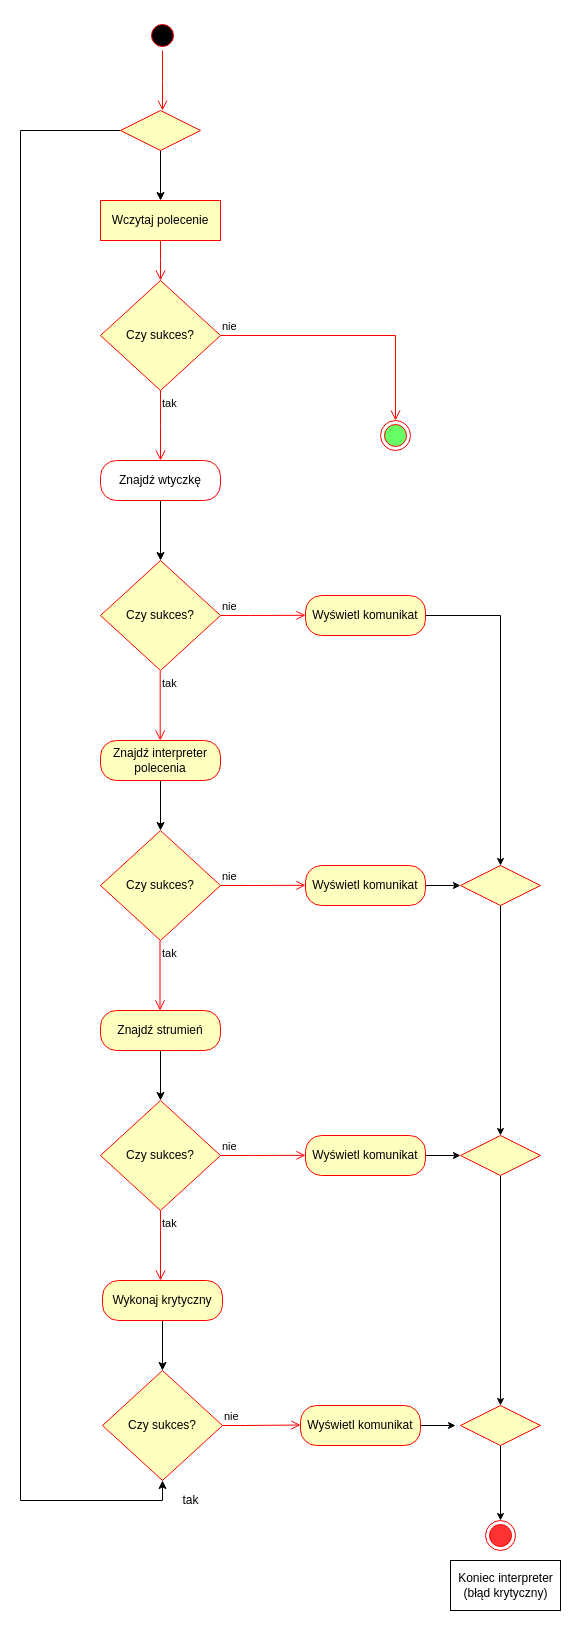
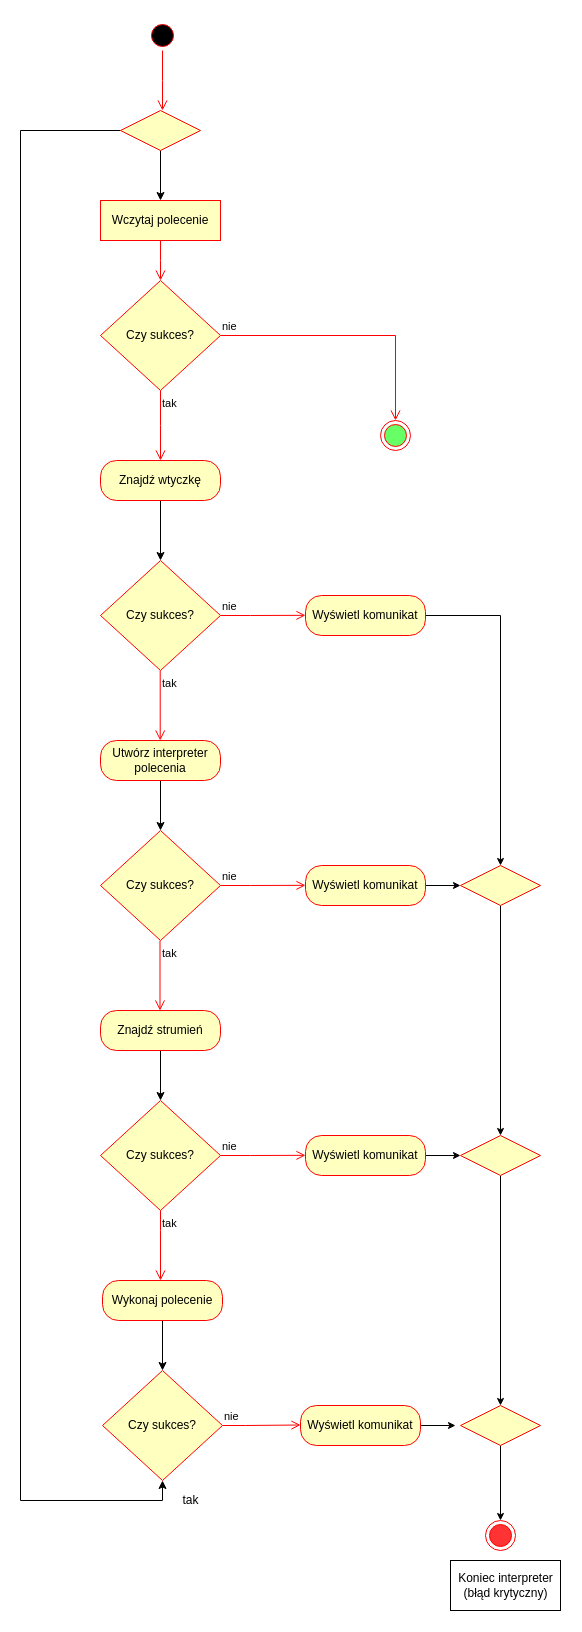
  <mxCell id="0" />
  <mxCell id="1" parent="0" />
  <mxCell id="2" style="edgeStyle=orthogonalEdgeStyle;rounded=0;orthogonalLoop=1;jettySize=auto;html=1;exitX=0.5;exitY=1;exitDx=0;exitDy=0;entryX=0.5;entryY=0;entryDx=0;entryDy=0;" edge="1" parent="1" source="4" target="5"><mxGeometry relative="1" as="geometry" /></mxCell>
  <mxCell id="3" style="edgeStyle=orthogonalEdgeStyle;rounded=0;orthogonalLoop=1;jettySize=auto;html=1;exitX=0;exitY=0.5;exitDx=0;exitDy=0;entryX=0.5;entryY=1;entryDx=0;entryDy=0;" edge="1" parent="1" source="4" target="25"><mxGeometry relative="1" as="geometry"><Array as="points"><mxPoint x="20" y="130" /><mxPoint x="20" y="1500" /><mxPoint x="162" y="1500" /></Array></mxGeometry></mxCell>
  <mxCell id="4" value="" style="rhombus;whiteSpace=wrap;html=1;fillColor=#ffffc0;strokeColor=#ff0000;" vertex="1" parent="1"><mxGeometry x="120" y="110" width="80" height="40" as="geometry" /></mxCell>
  <mxCell id="5" value="Wczytaj polecenie" style="whiteSpace=wrap;html=1;arcSize=40;fontColor=#000000;fillColor=#ffffc0;strokeColor=#ff0000;rounded=0;" vertex="1" parent="1"><mxGeometry x="100" y="200" width="120" height="40" as="geometry" /></mxCell>
  <mxCell id="6" value="" style="edgeStyle=orthogonalEdgeStyle;html=1;verticalAlign=bottom;endArrow=open;endSize=8;strokeColor=#ff0000;rounded=0;" edge="1" parent="1" source="5"><mxGeometry relative="1" as="geometry"><mxPoint x="160" y="280" as="targetPoint" /></mxGeometry></mxCell>
  <mxCell id="7" value="Czy sukces?" style="rhombus;whiteSpace=wrap;html=1;fillColor=#ffffc0;strokeColor=#ff0000;" vertex="1" parent="1"><mxGeometry x="100" y="280" width="120" height="110" as="geometry" /></mxCell>
  <mxCell id="8" value="nie" style="edgeStyle=orthogonalEdgeStyle;html=1;align=left;verticalAlign=bottom;endArrow=open;endSize=8;strokeColor=#ff0000;rounded=0;entryX=0.5;entryY=0;entryDx=0;entryDy=0;" edge="1" parent="1" source="7" target="28"><mxGeometry x="-1" relative="1" as="geometry"><mxPoint x="320" y="335" as="targetPoint" /><Array as="points"><mxPoint x="395" y="335" /></Array></mxGeometry></mxCell>
  <mxCell id="9" value="tak" style="edgeStyle=orthogonalEdgeStyle;html=1;align=left;verticalAlign=top;endArrow=open;endSize=8;strokeColor=#ff0000;rounded=0;" edge="1" parent="1" source="7"><mxGeometry x="-1" relative="1" as="geometry"><mxPoint x="160" y="460" as="targetPoint" /></mxGeometry></mxCell>
  <mxCell id="10" style="edgeStyle=orthogonalEdgeStyle;rounded=0;orthogonalLoop=1;jettySize=auto;html=1;exitX=0.5;exitY=1;exitDx=0;exitDy=0;" edge="1" parent="1" source="11" target="12"><mxGeometry relative="1" as="geometry" /></mxCell>
- <mxCell id="11" value="Znajdź wtyczkę" style="rounded=1;whiteSpace=wrap;html=1;arcSize=40;fontColor=#000000;fillColor=#ffffff;strokeColor=#ff0000;" vertex="1" parent="1"><mxGeometry x="100" y="460" width="120" height="40" as="geometry" /></mxCell>
+ <mxCell id="11" value="Znajdź wtyczkę" style="rounded=1;whiteSpace=wrap;html=1;arcSize=40;fontColor=#000000;fillColor=#ffffc0;strokeColor=#ff0000;" vertex="1" parent="1"><mxGeometry x="100" y="460" width="120" height="40" as="geometry" /></mxCell>
  <mxCell id="12" value="Czy sukces?" style="rhombus;whiteSpace=wrap;html=1;fillColor=#ffffc0;strokeColor=#ff0000;" vertex="1" parent="1"><mxGeometry x="100" y="560" width="120" height="110" as="geometry" /></mxCell>
  <mxCell id="13" value="nie" style="edgeStyle=orthogonalEdgeStyle;html=1;align=left;verticalAlign=bottom;endArrow=open;endSize=7;strokeColor=#ff0000;rounded=0;" edge="1" parent="1"><mxGeometry x="-1" relative="1" as="geometry"><mxPoint x="305" y="614.83" as="targetPoint" /><Array as="points"><mxPoint x="250" y="614.83" /><mxPoint x="250" y="614.83" /></Array><mxPoint x="220" y="615" as="sourcePoint" /></mxGeometry></mxCell>
  <mxCell id="14" value="tak" style="edgeStyle=orthogonalEdgeStyle;html=1;align=left;verticalAlign=top;endArrow=open;endSize=8;strokeColor=#ff0000;rounded=0;" edge="1" parent="1"><mxGeometry x="-1" relative="1" as="geometry"><mxPoint x="159.71" y="740" as="targetPoint" /><mxPoint x="159.71" y="670" as="sourcePoint" /></mxGeometry></mxCell>
  <mxCell id="15" style="edgeStyle=orthogonalEdgeStyle;rounded=0;orthogonalLoop=1;jettySize=auto;html=1;exitX=0.5;exitY=1;exitDx=0;exitDy=0;" edge="1" parent="1" source="16" target="17"><mxGeometry relative="1" as="geometry" /></mxCell>
- <mxCell id="16" value="Znajdź interpreter polecenia" style="rounded=1;whiteSpace=wrap;html=1;arcSize=40;fontColor=#000000;fillColor=#ffffc0;strokeColor=#ff0000;" vertex="1" parent="1"><mxGeometry x="100" y="740" width="120" height="40" as="geometry" /></mxCell>
+ <mxCell id="16" value="Utwórz interpreter polecenia" style="rounded=1;whiteSpace=wrap;html=1;arcSize=40;fontColor=#000000;fillColor=#ffffc0;strokeColor=#ff0000;" vertex="1" parent="1"><mxGeometry x="100" y="740" width="120" height="40" as="geometry" /></mxCell>
  <mxCell id="17" value="Czy sukces?" style="rhombus;whiteSpace=wrap;html=1;fillColor=#ffffc0;strokeColor=#ff0000;" vertex="1" parent="1"><mxGeometry x="100" y="830" width="120" height="110" as="geometry" /></mxCell>
  <mxCell id="18" value="tak" style="edgeStyle=orthogonalEdgeStyle;html=1;align=left;verticalAlign=top;endArrow=open;endSize=8;strokeColor=#ff0000;rounded=0;" edge="1" parent="1"><mxGeometry x="-1" relative="1" as="geometry"><mxPoint x="159.5" y="1010" as="targetPoint" /><mxPoint x="159.5" y="940" as="sourcePoint" /></mxGeometry></mxCell>
  <mxCell id="19" style="edgeStyle=orthogonalEdgeStyle;rounded=0;orthogonalLoop=1;jettySize=auto;html=1;exitX=0.5;exitY=1;exitDx=0;exitDy=0;entryX=0.5;entryY=0;entryDx=0;entryDy=0;" edge="1" parent="1" source="20" target="21"><mxGeometry relative="1" as="geometry" /></mxCell>
  <mxCell id="20" value="Znajdź strumień" style="rounded=1;whiteSpace=wrap;html=1;arcSize=40;fontColor=#000000;fillColor=#ffffc0;strokeColor=#ff0000;" vertex="1" parent="1"><mxGeometry x="100" y="1010" width="120" height="40" as="geometry" /></mxCell>
  <mxCell id="21" value="Czy sukces?" style="rhombus;whiteSpace=wrap;html=1;fillColor=#ffffc0;strokeColor=#ff0000;" vertex="1" parent="1"><mxGeometry x="100" y="1100" width="120" height="110" as="geometry" /></mxCell>
  <mxCell id="22" value="tak" style="edgeStyle=orthogonalEdgeStyle;html=1;align=left;verticalAlign=top;endArrow=open;endSize=8;strokeColor=#ff0000;rounded=0;" edge="1" parent="1"><mxGeometry x="-1" relative="1" as="geometry"><mxPoint x="160" y="1280" as="targetPoint" /><mxPoint x="160" y="1210" as="sourcePoint" /><Array as="points"><mxPoint x="160" y="1230" /><mxPoint x="160" y="1230" /></Array></mxGeometry></mxCell>
  <mxCell id="23" style="edgeStyle=orthogonalEdgeStyle;rounded=0;orthogonalLoop=1;jettySize=auto;html=1;exitX=0.5;exitY=1;exitDx=0;exitDy=0;entryX=0.5;entryY=0;entryDx=0;entryDy=0;" edge="1" parent="1" source="24" target="25"><mxGeometry relative="1" as="geometry" /></mxCell>
- <mxCell id="24" value="Wykonaj krytyczny" style="rounded=1;whiteSpace=wrap;html=1;arcSize=40;fontColor=#000000;fillColor=#ffffc0;strokeColor=#ff0000;" vertex="1" parent="1"><mxGeometry x="102" y="1280" width="120" height="40" as="geometry" /></mxCell>
+ <mxCell id="24" value="Wykonaj polecenie" style="rounded=1;whiteSpace=wrap;html=1;arcSize=40;fontColor=#000000;fillColor=#ffffc0;strokeColor=#ff0000;" vertex="1" parent="1"><mxGeometry x="102" y="1280" width="120" height="40" as="geometry" /></mxCell>
  <mxCell id="25" value="Czy sukces?" style="rhombus;whiteSpace=wrap;html=1;fillColor=#ffffc0;strokeColor=#ff0000;" vertex="1" parent="1"><mxGeometry x="102" y="1370" width="120" height="110" as="geometry" /></mxCell>
  <mxCell id="26" value="tak" style="text;html=1;align=center;verticalAlign=middle;resizable=0;points=[];autosize=1;strokeColor=none;fillColor=none;" vertex="1" parent="1"><mxGeometry x="175" y="1490" width="30" height="20" as="geometry" /></mxCell>
  <mxCell id="27" value="" style="ellipse;html=1;shape=endState;fillColor=#FF3333;strokeColor=#ff0000;" vertex="1" parent="1"><mxGeometry x="485" y="1520" width="30" height="30" as="geometry" /></mxCell>
  <mxCell id="28" value="" style="ellipse;html=1;shape=endState;fillColor=#66FF66;strokeColor=#ff0000;" vertex="1" parent="1"><mxGeometry x="380" y="420" width="30" height="30" as="geometry" /></mxCell>
  <mxCell id="29" value="&lt;div&gt;Koniec interpreter&lt;/div&gt;&lt;div&gt; (błąd krytyczny)&lt;/div&gt;" style="html=1;fillColor=#FFFFFF;" vertex="1" parent="1"><mxGeometry x="450" y="1560" width="110" height="50" as="geometry" /></mxCell>
  <mxCell id="30" value="" style="ellipse;html=1;shape=startState;fillColor=#000000;strokeColor=#ff0000;" vertex="1" parent="1"><mxGeometry x="147" y="20" width="30" height="30" as="geometry" /></mxCell>
  <mxCell id="31" value="" style="edgeStyle=orthogonalEdgeStyle;html=1;verticalAlign=bottom;endArrow=open;endSize=8;strokeColor=#ff0000;rounded=0;" edge="1" parent="1" source="30"><mxGeometry relative="1" as="geometry"><mxPoint x="162" y="110" as="targetPoint" /></mxGeometry></mxCell>
  <mxCell id="32" style="edgeStyle=orthogonalEdgeStyle;rounded=0;orthogonalLoop=1;jettySize=auto;html=1;exitX=0.5;exitY=1;exitDx=0;exitDy=0;entryX=0.5;entryY=0;entryDx=0;entryDy=0;endSize=5;" edge="1" parent="1" source="33" target="43"><mxGeometry relative="1" as="geometry" /></mxCell>
  <mxCell id="33" value="" style="rhombus;whiteSpace=wrap;html=1;fillColor=#ffffc0;strokeColor=#ff0000;" vertex="1" parent="1"><mxGeometry x="460" y="865" width="80" height="40" as="geometry" /></mxCell>
  <mxCell id="34" style="edgeStyle=orthogonalEdgeStyle;rounded=0;orthogonalLoop=1;jettySize=auto;html=1;exitX=1;exitY=0.5;exitDx=0;exitDy=0;entryX=0.5;entryY=0;entryDx=0;entryDy=0;endSize=5;" edge="1" parent="1" source="35" target="33"><mxGeometry relative="1" as="geometry" /></mxCell>
  <mxCell id="35" value="Wyświetl komunikat" style="rounded=1;whiteSpace=wrap;html=1;arcSize=40;fontColor=#000000;fillColor=#ffffc0;strokeColor=#ff0000;" vertex="1" parent="1"><mxGeometry x="305" y="595" width="120" height="40" as="geometry" /></mxCell>
  <mxCell id="36" value="nie" style="edgeStyle=orthogonalEdgeStyle;html=1;align=left;verticalAlign=bottom;endArrow=open;endSize=7;strokeColor=#ff0000;rounded=0;" edge="1" parent="1"><mxGeometry x="-1" relative="1" as="geometry"><mxPoint x="305" y="884.83" as="targetPoint" /><Array as="points"><mxPoint x="250" y="884.83" /><mxPoint x="250" y="884.83" /></Array><mxPoint x="220" y="885" as="sourcePoint" /></mxGeometry></mxCell>
  <mxCell id="37" style="edgeStyle=orthogonalEdgeStyle;rounded=0;orthogonalLoop=1;jettySize=auto;html=1;exitX=1;exitY=0.5;exitDx=0;exitDy=0;endSize=5;" edge="1" parent="1" source="38" target="33"><mxGeometry relative="1" as="geometry" /></mxCell>
  <mxCell id="38" value="Wyświetl komunikat" style="rounded=1;whiteSpace=wrap;html=1;arcSize=40;fontColor=#000000;fillColor=#ffffc0;strokeColor=#ff0000;" vertex="1" parent="1"><mxGeometry x="305" y="865" width="120" height="40" as="geometry" /></mxCell>
  <mxCell id="39" value="nie" style="edgeStyle=orthogonalEdgeStyle;html=1;align=left;verticalAlign=bottom;endArrow=open;endSize=7;strokeColor=#ff0000;rounded=0;" edge="1" parent="1"><mxGeometry x="-1" relative="1" as="geometry"><mxPoint x="305" y="1154.83" as="targetPoint" /><Array as="points"><mxPoint x="250" y="1154.83" /><mxPoint x="250" y="1154.83" /></Array><mxPoint x="220" y="1155" as="sourcePoint" /></mxGeometry></mxCell>
  <mxCell id="40" style="edgeStyle=orthogonalEdgeStyle;rounded=0;orthogonalLoop=1;jettySize=auto;html=1;exitX=1;exitY=0.5;exitDx=0;exitDy=0;endSize=5;" edge="1" parent="1" source="41"><mxGeometry relative="1" as="geometry"><mxPoint x="460" y="1155" as="targetPoint" /></mxGeometry></mxCell>
  <mxCell id="41" value="Wyświetl komunikat" style="rounded=1;whiteSpace=wrap;html=1;arcSize=40;fontColor=#000000;fillColor=#ffffc0;strokeColor=#ff0000;" vertex="1" parent="1"><mxGeometry x="305" y="1135" width="120" height="40" as="geometry" /></mxCell>
  <mxCell id="42" style="edgeStyle=orthogonalEdgeStyle;rounded=0;orthogonalLoop=1;jettySize=auto;html=1;exitX=0.5;exitY=1;exitDx=0;exitDy=0;entryX=0.5;entryY=0;entryDx=0;entryDy=0;endSize=5;" edge="1" parent="1" source="43" target="47"><mxGeometry relative="1" as="geometry" /></mxCell>
  <mxCell id="43" value="" style="rhombus;whiteSpace=wrap;html=1;fillColor=#ffffc0;strokeColor=#ff0000;" vertex="1" parent="1"><mxGeometry x="460" y="1135" width="80" height="40" as="geometry" /></mxCell>
  <mxCell id="44" style="edgeStyle=orthogonalEdgeStyle;rounded=0;orthogonalLoop=1;jettySize=auto;html=1;exitX=1;exitY=0.5;exitDx=0;exitDy=0;endSize=5;" edge="1" parent="1" source="45"><mxGeometry relative="1" as="geometry"><mxPoint x="455" y="1425" as="targetPoint" /></mxGeometry></mxCell>
  <mxCell id="45" value="Wyświetl komunikat" style="rounded=1;whiteSpace=wrap;html=1;arcSize=40;fontColor=#000000;fillColor=#ffffc0;strokeColor=#ff0000;" vertex="1" parent="1"><mxGeometry x="300" y="1405" width="120" height="40" as="geometry" /></mxCell>
  <mxCell id="46" style="edgeStyle=orthogonalEdgeStyle;rounded=0;orthogonalLoop=1;jettySize=auto;html=1;exitX=0.5;exitY=1;exitDx=0;exitDy=0;entryX=0.5;entryY=0;entryDx=0;entryDy=0;endSize=5;" edge="1" parent="1" source="47" target="27"><mxGeometry relative="1" as="geometry" /></mxCell>
  <mxCell id="47" value="" style="rhombus;whiteSpace=wrap;html=1;fillColor=#ffffc0;strokeColor=#ff0000;" vertex="1" parent="1"><mxGeometry x="460" y="1405" width="80" height="40" as="geometry" /></mxCell>
  <mxCell id="48" value="nie" style="edgeStyle=orthogonalEdgeStyle;html=1;align=left;verticalAlign=bottom;endArrow=open;endSize=7;strokeColor=#ff0000;rounded=0;exitX=1;exitY=0.5;exitDx=0;exitDy=0;" edge="1" parent="1" source="25"><mxGeometry x="-1" relative="1" as="geometry"><mxPoint x="300" y="1424.5" as="targetPoint" /><Array as="points"><mxPoint x="245" y="1425" /></Array><mxPoint x="230" y="1430" as="sourcePoint" /></mxGeometry></mxCell>
